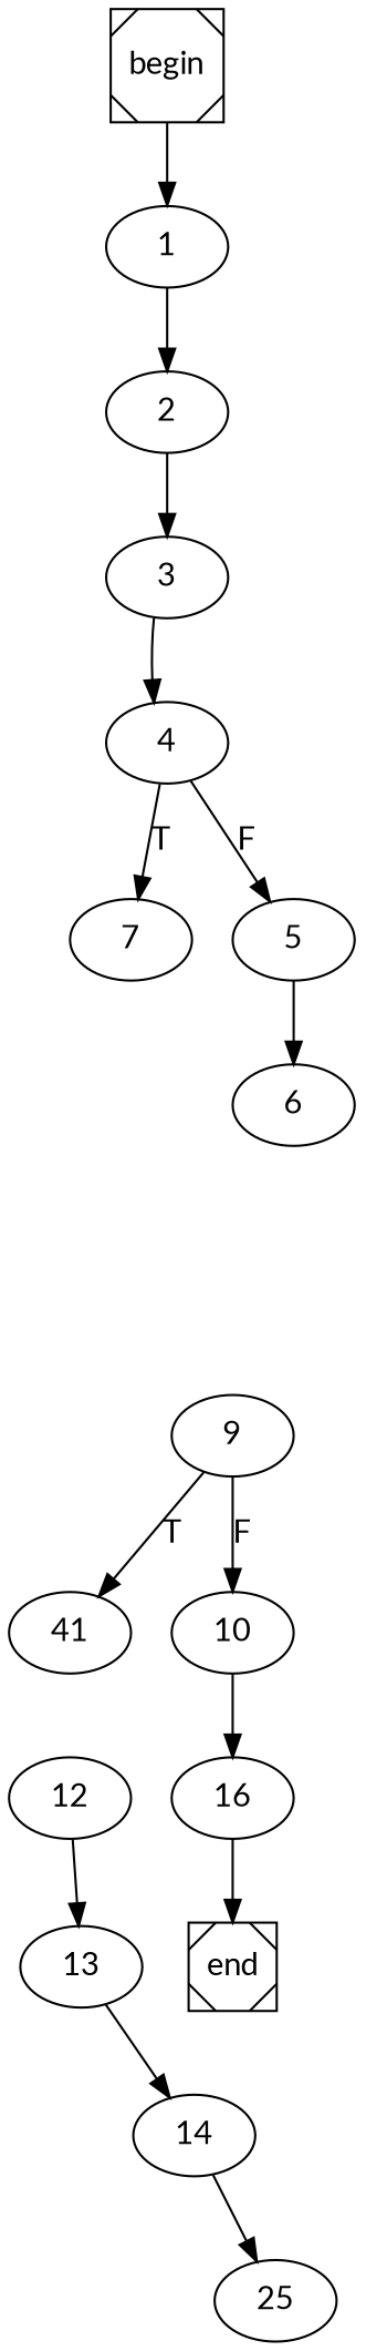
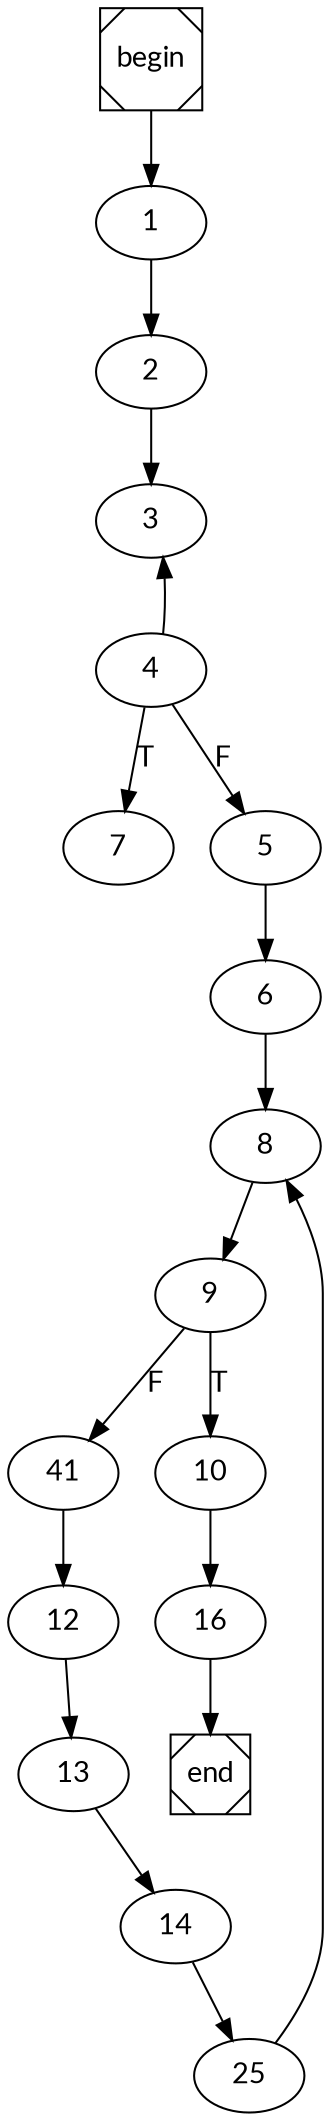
  digraph {
    fontname=Lato
    node [fontname=Lato]
    edge [fontname=Lato]
    begin [shape=Msquare]
    1
    2
    end [shape=Msquare]
    3
    4
    7
    5
    6
+   8
    9
    n12 [label=41]
    10
    12
    16
    13
    14
    n18 [label=25]
    begin -> 1
    1 -> 2
    2 -> 3
-   3 -> 4
+   4 -> 3
    4 -> 7 [label=T]
    4 -> 5 [label=F]
    5 -> 6
-   9 -> n12 [label=T]
-   9 -> 10 [label=F]
+   6 -> 8
+   8 -> 9
+   9 -> n12 [label=F]
+   9 -> 10 [label=T]
+   n12 -> 12
    10 -> 16
    12 -> 13
    16 -> end
    13 -> 14
    14 -> n18
+   n18 -> 8
  }
